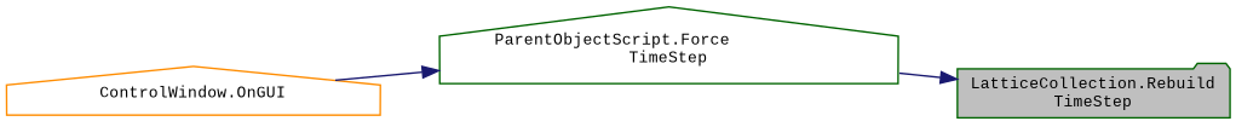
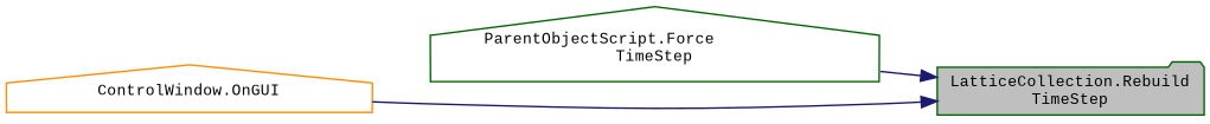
  digraph {
    fontname="Liberation Mono"
    rankdir=RL
    node [color=darkgreen fillcolor=white fontname="Liberation Mono" fontsize=10 shape=house style=filled]
    edge [color=midnightblue dir=back fontname="Liberation Mono" fontsize=10 labelfontname=Helvetica labelfontsize=10 style=solid]
    n1 [fillcolor=grey75 fontcolor=black height=0.2 label="LatticeCollection.Rebuild\lTimeStep" shape=folder width=0.4]
    n2 [height=0.2 label="ParentObjectScript.Force\lTimeStep" width=0.4]
    n3 [color=darkorange height=0.2 label="ControlWindow.OnGUI" width=0.4]
    n1 -> n2
-   n2 -> n3
+   n1 -> n3
  }
